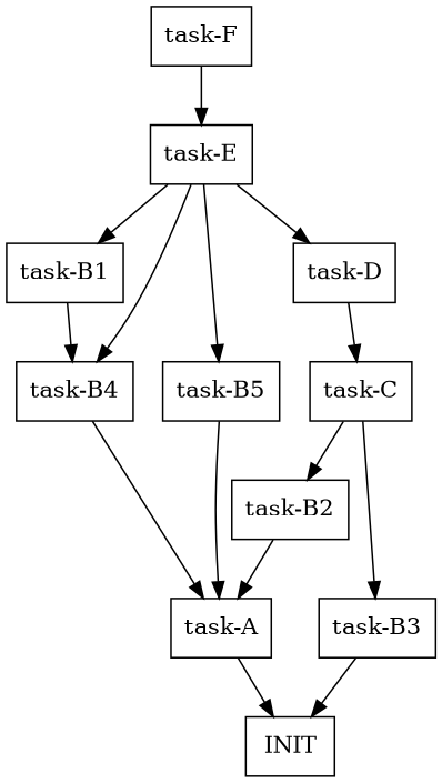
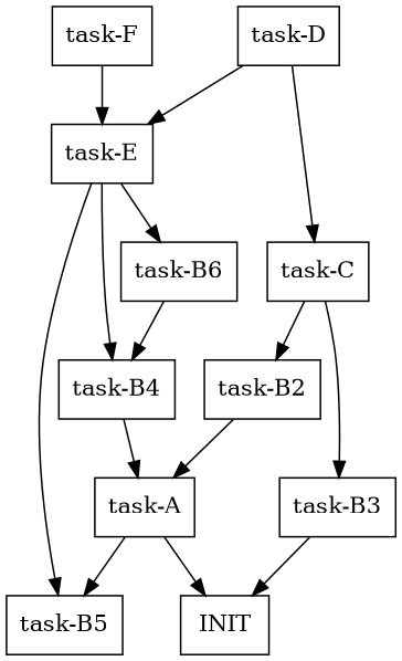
  digraph {
    node [shape=box]
    "task-F"
    "task-E"
-   "task-B1"
+   "task-B1" [label="task-B6"]
    "task-B4"
    "task-B5"
    "task-D"
    "task-A"
    INIT
    "task-B2"
    "task-B3"
    "task-C"
    "task-F" -> "task-E"
    "task-E" -> "task-B1"
    "task-E" -> "task-B4"
    "task-E" -> "task-B5"
-   "task-E" -> "task-D"
+   "task-D" -> "task-E"
    "task-B1" -> "task-B4"
    "task-B4" -> "task-A"
-   "task-B5" -> "task-A"
+   "task-A" -> "task-B5"
    "task-D" -> "task-C"
    "task-A" -> INIT
    "task-B2" -> "task-A"
    "task-B3" -> INIT
    "task-C" -> "task-B2"
    "task-C" -> "task-B3"
  }
